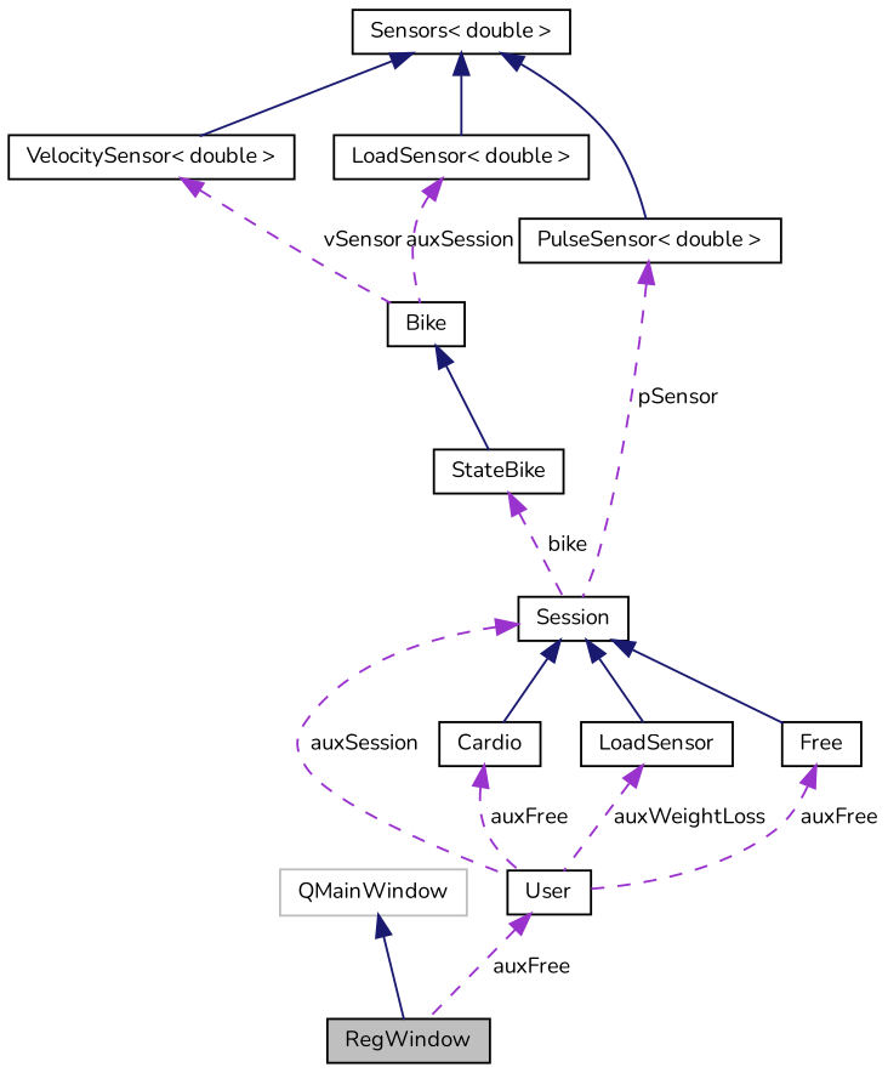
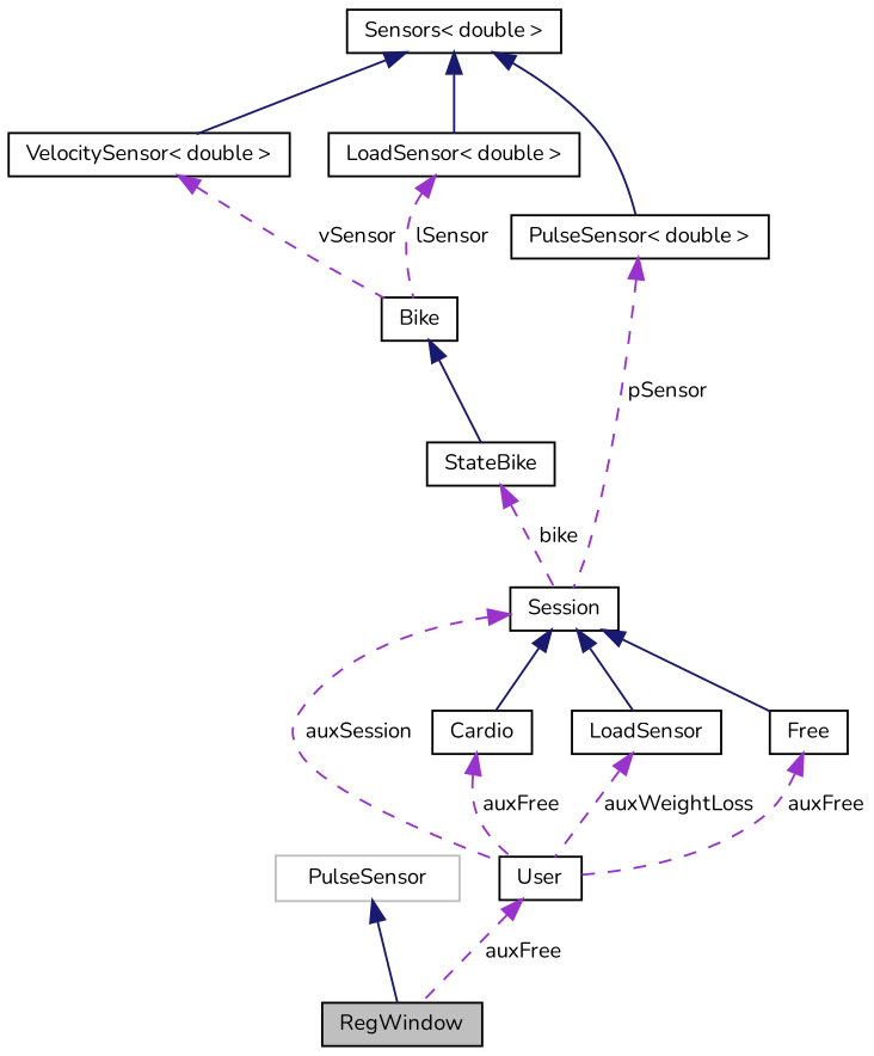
  digraph {
    fontname=Nunito
    node [color=black fillcolor=white fontname=Nunito fontsize=10 shape=record style=filled]
    edge [color=darkorchid3 dir=back fontname=Nunito fontsize=10 labelfontname=Helvetica labelfontsize=10 style=dashed]
    n1 [fillcolor=grey75 fontcolor=black height=0.2 label=RegWindow width=0.4]
-   n2 [color=grey75 height=0.2 label=QMainWindow width=0.4]
+   n2 [color=grey75 height=0.2 label=PulseSensor width=0.4]
    n3 [height=0.2 label=User width=0.4]
    n4 [height=0.2 label=Cardio width=0.4]
    n5 [height=0.2 label=Session width=0.4]
    n6 [height=0.2 label=LoadSensor width=0.4]
    n7 [height=0.2 label=Free width=0.4]
    n8 [height=0.2 label=StateBike width=0.4]
    n9 [height=0.2 label=Bike width=0.4]
    n10 [height=0.2 label="VelocitySensor\< double \>" width=0.4]
    n11 [height=0.2 label="Sensors\< double \>" width=0.4]
    n12 [height=0.2 label="PulseSensor\< double \>" width=0.4]
    n13 [height=0.2 label="LoadSensor\< double \>" width=0.4]
    n2 -> n1 [color=midnightblue style=solid]
    n3 -> n1 [label=" auxFree"]
    n4 -> n3 [label=" auxFree"]
    n5 -> n3 [label=" auxSession"]
    n5 -> n4 [color=midnightblue style=solid]
    n5 -> n6 [color=midnightblue style=solid]
    n5 -> n7 [color=midnightblue style=solid]
    n6 -> n3 [label=" auxWeightLoss"]
    n7 -> n3 [label=" auxFree"]
    n8 -> n5 [label=" bike"]
    n9 -> n8 [color=midnightblue style=solid]
    n10 -> n9 [label=" vSensor"]
    n11 -> n10 [color=midnightblue style=solid]
    n11 -> n12 [color=midnightblue style=solid]
    n11 -> n13 [color=midnightblue style=solid]
    n12 -> n5 [label=" pSensor"]
-   n13 -> n9 [label=" auxSession"]
+   n13 -> n9 [label=" lSensor"]
  }
